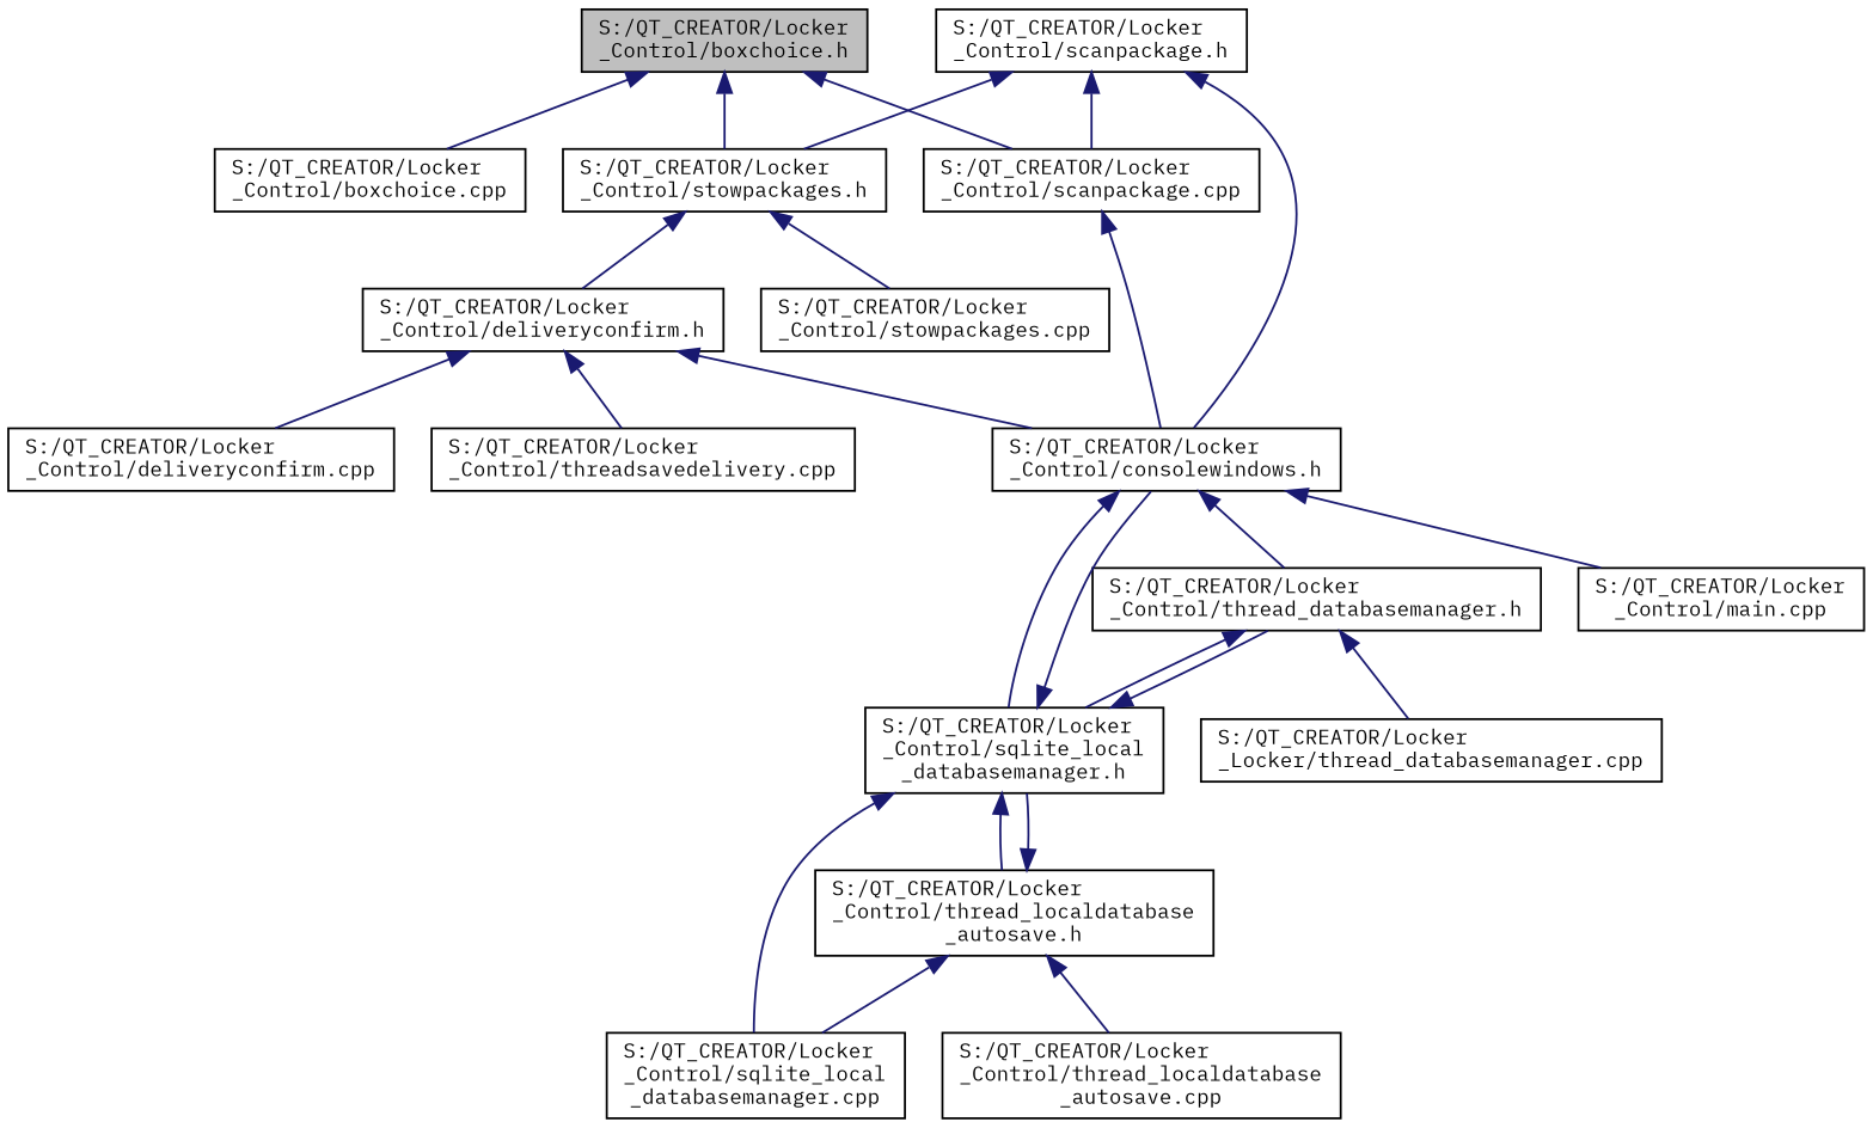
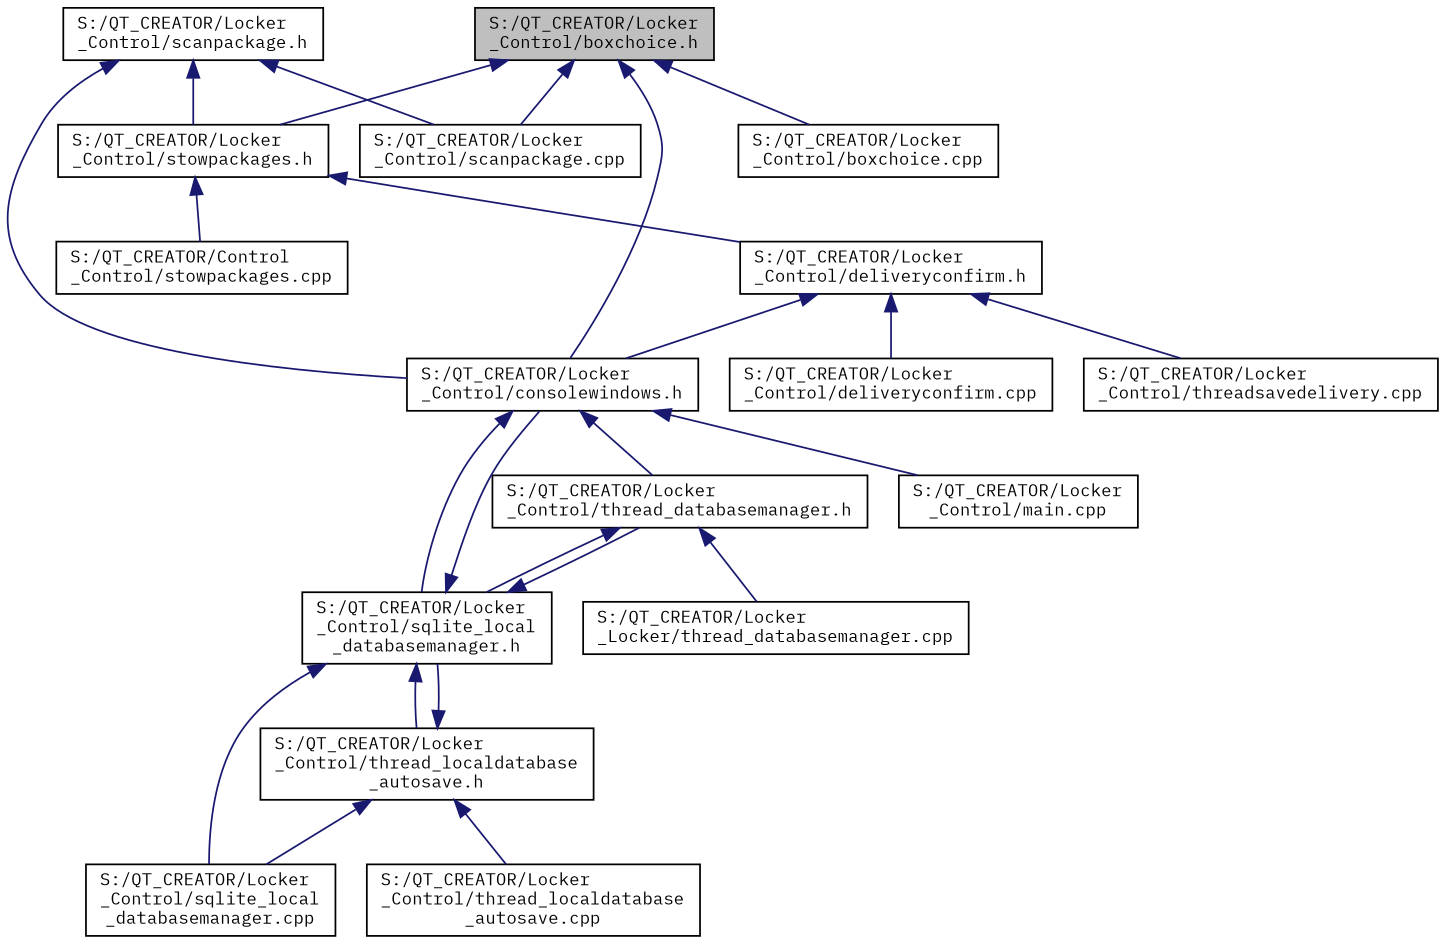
  digraph {
    fontname="IBM Plex Mono"
    node [color=black fillcolor=white fontname="IBM Plex Mono" fontsize=10 shape=record style=filled]
    edge [color=midnightblue dir=back fontname="IBM Plex Mono" fontsize=10 labelfontname=Helvetica labelfontsize=10 style=solid]
    n1 [fillcolor=grey75 fontcolor=black height=0.2 label="S:/QT_CREATOR/Locker\l_Control/boxchoice.h" width=0.4]
    n2 [height=0.2 label="S:/QT_CREATOR/Locker\l_Control/boxchoice.cpp" width=0.4]
    n3 [height=0.2 label="S:/QT_CREATOR/Locker\l_Control/stowpackages.h" width=0.4]
    n4 [height=0.2 label="S:/QT_CREATOR/Locker\l_Control/consolewindows.h" width=0.4]
    n5 [height=0.2 label="S:/QT_CREATOR/Locker\l_Control/scanpackage.cpp" width=0.4]
    n6 [height=0.2 label="S:/QT_CREATOR/Locker\l_Control/scanpackage.h" width=0.4]
    n7 [height=0.2 label="S:/QT_CREATOR/Locker\l_Control/deliveryconfirm.h" width=0.4]
-   n8 [height=0.2 label="S:/QT_CREATOR/Locker\l_Control/stowpackages.cpp" width=0.4]
+   n8 [height=0.2 label="S:/QT_CREATOR/Control\l_Control/stowpackages.cpp" width=0.4]
    n9 [height=0.2 label="S:/QT_CREATOR/Locker\l_Control/thread_databasemanager.h" width=0.4]
    n10 [height=0.2 label="S:/QT_CREATOR/Locker\l_Control/sqlite_local\l_databasemanager.h" width=0.4]
    n11 [height=0.2 label="S:/QT_CREATOR/Locker\l_Control/main.cpp" width=0.4]
    n12 [height=0.2 label="S:/QT_CREATOR/Locker\l_Control/deliveryconfirm.cpp" width=0.4]
    n13 [height=0.2 label="S:/QT_CREATOR/Locker\l_Control/threadsavedelivery.cpp" width=0.4]
    n14 [height=0.2 label="S:/QT_CREATOR/Locker\l_Locker/thread_databasemanager.cpp" width=0.4]
    n15 [height=0.2 label="S:/QT_CREATOR/Locker\l_Control/thread_localdatabase\l_autosave.h" width=0.4]
    n16 [height=0.2 label="S:/QT_CREATOR/Locker\l_Control/sqlite_local\l_databasemanager.cpp" width=0.4]
    n17 [height=0.2 label="S:/QT_CREATOR/Locker\l_Control/thread_localdatabase\l_autosave.cpp" width=0.4]
    n1 -> n2
    n1 -> n3
-   n5 -> n4
+   n1 -> n4
    n1 -> n5
    n3 -> n7
    n3 -> n8
    n4 -> n9
    n4 -> n10
    n4 -> n11
    n6 -> n3
    n6 -> n4
    n6 -> n5
    n7 -> n4
    n7 -> n12
    n7 -> n13
    n9 -> n10
    n9 -> n14
    n10 -> n4
    n10 -> n9
    n10 -> n15
    n10 -> n16
    n15 -> n10
    n15 -> n16
    n15 -> n17
  }
